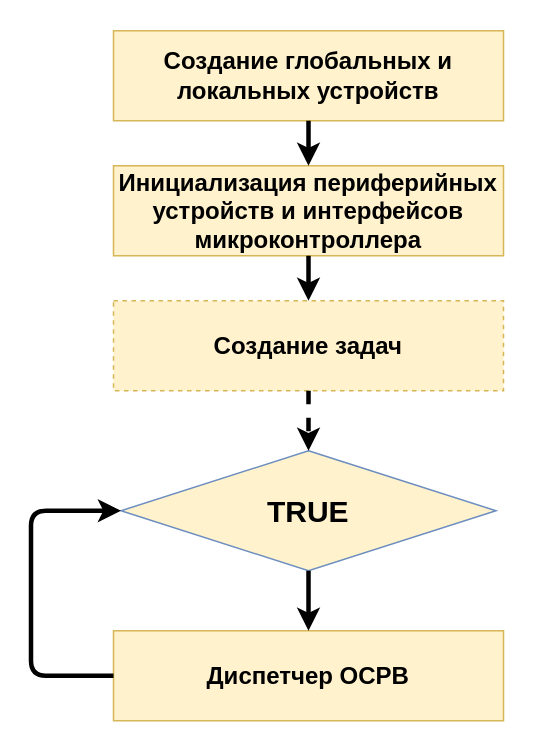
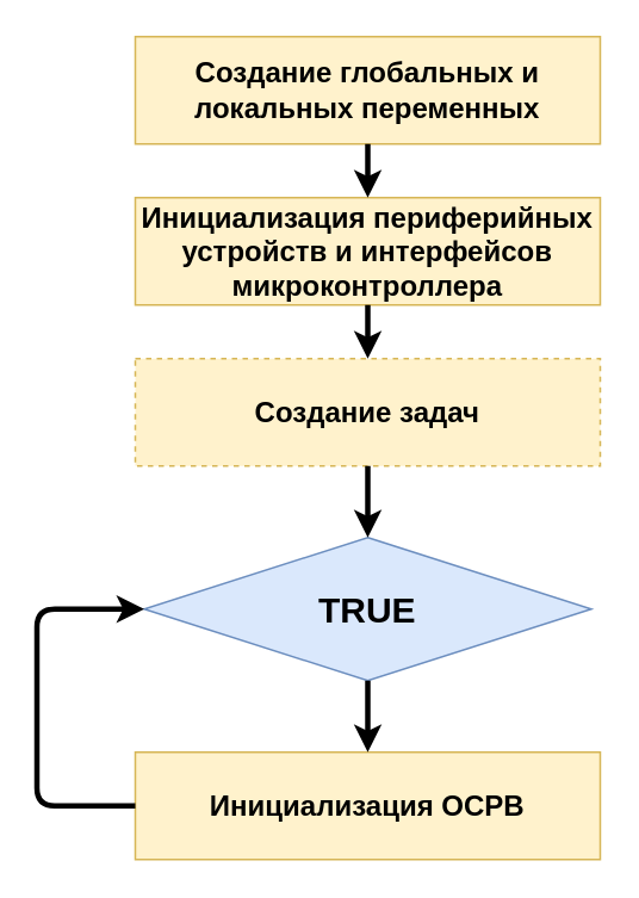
  <mxCell id="0" />
  <mxCell id="1" parent="0" />
- <mxCell id="2" value="&lt;font size=&quot;1&quot;&gt;&lt;b style=&quot;font-size: 16px&quot;&gt;Создание глобальных и локальных устройств&lt;/b&gt;&lt;/font&gt;" style="rounded=0;whiteSpace=wrap;html=1;fillColor=#fff2cc;strokeColor=#d6b656;" parent="1" vertex="1"><mxGeometry x="75" y="20" width="260" height="60" as="geometry" /></mxCell>
+ <mxCell id="2" value="&lt;font size=&quot;1&quot;&gt;&lt;b style=&quot;font-size: 16px&quot;&gt;Создание глобальных и локальных переменных&lt;/b&gt;&lt;/font&gt;" style="rounded=0;whiteSpace=wrap;html=1;fillColor=#fff2cc;strokeColor=#d6b656;" parent="1" vertex="1"><mxGeometry x="75" y="20" width="260" height="60" as="geometry" /></mxCell>
  <mxCell id="3" value="&lt;font style=&quot;font-size: 16px&quot;&gt;&lt;b&gt;Инициализация периферийных устройств и интерфейсов&lt;br&gt;микроконтроллера&lt;/b&gt;&lt;/font&gt;" style="rounded=0;whiteSpace=wrap;html=1;fillColor=#fff2cc;strokeColor=#d6b656;" parent="1" vertex="1"><mxGeometry x="75" y="110" width="260" height="60" as="geometry" /></mxCell>
  <mxCell id="4" value="&lt;b&gt;&lt;font style=&quot;font-size: 16px&quot;&gt;Создание задач&lt;/font&gt;&lt;/b&gt;" style="rounded=0;whiteSpace=wrap;html=1;fillColor=#fff2cc;strokeColor=#d6b656;dashed=1;" parent="1" vertex="1"><mxGeometry x="75" y="200" width="260" height="60" as="geometry" /></mxCell>
- <mxCell id="5" value="&lt;b&gt;&lt;font style=&quot;font-size: 16px&quot;&gt;Диспетчер ОСРВ&lt;/font&gt;&lt;/b&gt;" style="rounded=0;whiteSpace=wrap;html=1;fillColor=#fff2cc;strokeColor=#d6b656;" parent="1" vertex="1"><mxGeometry x="75" y="420" width="260" height="60" as="geometry" /></mxCell>
+ <mxCell id="5" value="&lt;b&gt;&lt;font style=&quot;font-size: 16px&quot;&gt;Инициализация ОСРВ&lt;/font&gt;&lt;/b&gt;" style="rounded=0;whiteSpace=wrap;html=1;fillColor=#fff2cc;strokeColor=#d6b656;" parent="1" vertex="1"><mxGeometry x="75" y="420" width="260" height="60" as="geometry" /></mxCell>
  <mxCell id="6" value="" style="endArrow=classic;html=1;exitX=0.5;exitY=1;exitDx=0;exitDy=0;entryX=0.5;entryY=0;entryDx=0;entryDy=0;strokeWidth=3;" parent="1" source="2" target="3" edge="1"><mxGeometry width="50" height="50" relative="1" as="geometry"><mxPoint x="595" y="310" as="sourcePoint" /><mxPoint x="645" y="260" as="targetPoint" /></mxGeometry></mxCell>
  <mxCell id="7" value="" style="endArrow=classic;html=1;exitX=0.5;exitY=1;exitDx=0;exitDy=0;entryX=0.5;entryY=0;entryDx=0;entryDy=0;strokeWidth=3;" parent="1" source="3" target="4" edge="1"><mxGeometry width="50" height="50" relative="1" as="geometry"><mxPoint x="595" y="310" as="sourcePoint" /><mxPoint x="645" y="260" as="targetPoint" /></mxGeometry></mxCell>
- <mxCell id="8" value="&lt;font style=&quot;font-size: 20px&quot;&gt;&lt;b&gt;TRUE&lt;/b&gt;&lt;/font&gt;" style="rhombus;whiteSpace=wrap;html=1;fillColor=#fff2cc;strokeColor=#6c8ebf;" vertex="1" parent="1"><mxGeometry x="80" y="300" width="250" height="80" as="geometry" /></mxCell>
- <mxCell id="9" value="" style="endArrow=classic;html=1;exitX=0.5;exitY=1;exitDx=0;exitDy=0;entryX=0.5;entryY=0;entryDx=0;entryDy=0;strokeWidth=3;dashed=1;" edge="1" parent="1" source="4" target="8"><mxGeometry width="50" height="50" relative="1" as="geometry"><mxPoint x="260" y="330" as="sourcePoint" /><mxPoint x="310" y="280" as="targetPoint" /></mxGeometry></mxCell>
+ <mxCell id="8" value="&lt;font style=&quot;font-size: 20px&quot;&gt;&lt;b&gt;TRUE&lt;/b&gt;&lt;/font&gt;" style="rhombus;whiteSpace=wrap;html=1;fillColor=#dae8fc;strokeColor=#6c8ebf;" vertex="1" parent="1"><mxGeometry x="80" y="300" width="250" height="80" as="geometry" /></mxCell>
+ <mxCell id="9" value="" style="endArrow=classic;html=1;exitX=0.5;exitY=1;exitDx=0;exitDy=0;entryX=0.5;entryY=0;entryDx=0;entryDy=0;strokeWidth=3;" edge="1" parent="1" source="4" target="8"><mxGeometry width="50" height="50" relative="1" as="geometry"><mxPoint x="260" y="330" as="sourcePoint" /><mxPoint x="310" y="280" as="targetPoint" /></mxGeometry></mxCell>
  <mxCell id="10" value="" style="endArrow=classic;html=1;exitX=0.5;exitY=1;exitDx=0;exitDy=0;entryX=0.5;entryY=0;entryDx=0;entryDy=0;strokeWidth=3;" edge="1" parent="1" source="8" target="5"><mxGeometry width="50" height="50" relative="1" as="geometry"><mxPoint x="215" y="270" as="sourcePoint" /><mxPoint x="215" y="310" as="targetPoint" /><Array as="points"><mxPoint x="205" y="400" /></Array></mxGeometry></mxCell>
  <mxCell id="11" value="" style="endArrow=classic;html=1;exitX=0;exitY=0.5;exitDx=0;exitDy=0;entryX=0;entryY=0.5;entryDx=0;entryDy=0;strokeWidth=3;" edge="1" parent="1" source="5" target="8"><mxGeometry width="50" height="50" relative="1" as="geometry"><mxPoint x="225" y="280" as="sourcePoint" /><mxPoint x="225" y="320" as="targetPoint" /><Array as="points"><mxPoint x="20" y="450" /><mxPoint x="20" y="340" /></Array></mxGeometry></mxCell>
